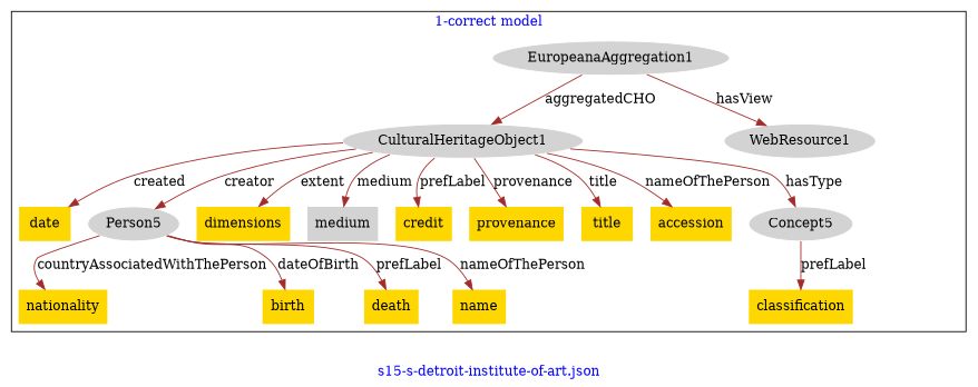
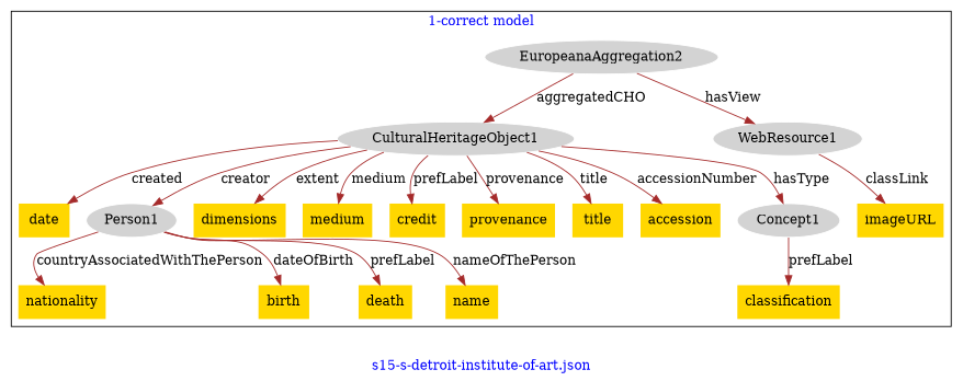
  digraph {
    fontcolor=blue
    label="s15-s-detroit-institute-of-art.json"
    remincross=true
    node [fillcolor=gold style=filled shape=plaintext]
    edge [color=brown fontcolor=black]
    n1 [color=white fillcolor=lightgray label=CulturalHeritageObject1 shape=""]
    n2 [label=date]
-   n3 [color=white fillcolor=lightgray label=Person5 shape=""]
+   n3 [color=white fillcolor=lightgray label=Person1 shape=""]
    n4 [label=dimensions]
-   n5 [fillcolor=lightgray label=medium]
+   n5 [label=medium]
    n6 [label=credit]
    n7 [label=provenance]
    n8 [label=title]
    n9 [label=accession]
-   n10 [color=white fillcolor=lightgray label=Concept5 shape=""]
+   n10 [color=white fillcolor=lightgray label=Concept1 shape=""]
    n11 [label=nationality]
    n12 [label=birth]
    n13 [label=death]
    n14 [label=name]
-   n15 [color=white fillcolor=lightgray label=EuropeanaAggregation1 shape=""]
+   n15 [color=white fillcolor=lightgray label=EuropeanaAggregation2 shape=""]
    n16 [color=white fillcolor=lightgray label=WebResource1 shape=""]
+   n17 [label=imageURL]
    n18 [label=classification]
    subgraph cluster_1 {
      label="1-correct model"
      n1
      n2
      n3
      n4
      n5
      n6
      n7
      n8
      n9
      n10
      n11
      n12
      n13
      n14
      n15
      n16
+     n17
      n18
    }
    subgraph cluster_2 {
      label="candidate 0\nlink coherence:1.0\nconfidence:0.0\ncost:0.0\n-precision:0.0-recall:0.0"
    }
    n1 -> n2 [label=created]
    n1 -> n3 [label=creator]
    n1 -> n4 [label=extent]
    n1 -> n5 [label=medium]
    n1 -> n6 [label=prefLabel]
    n1 -> n7 [label=provenance]
    n1 -> n8 [label=title]
-   n1 -> n9 [label=nameOfThePerson]
+   n1 -> n9 [label=accessionNumber]
    n1 -> n10 [label=hasType]
    n3 -> n11 [label=countryAssociatedWithThePerson]
    n3 -> n12 [label=dateOfBirth]
    n3 -> n13 [label=prefLabel]
    n3 -> n14 [label=nameOfThePerson]
    n10 -> n18 [label=prefLabel]
    n15 -> n1 [label=aggregatedCHO]
    n15 -> n16 [label=hasView]
+   n16 -> n17 [label=classLink]
  }
